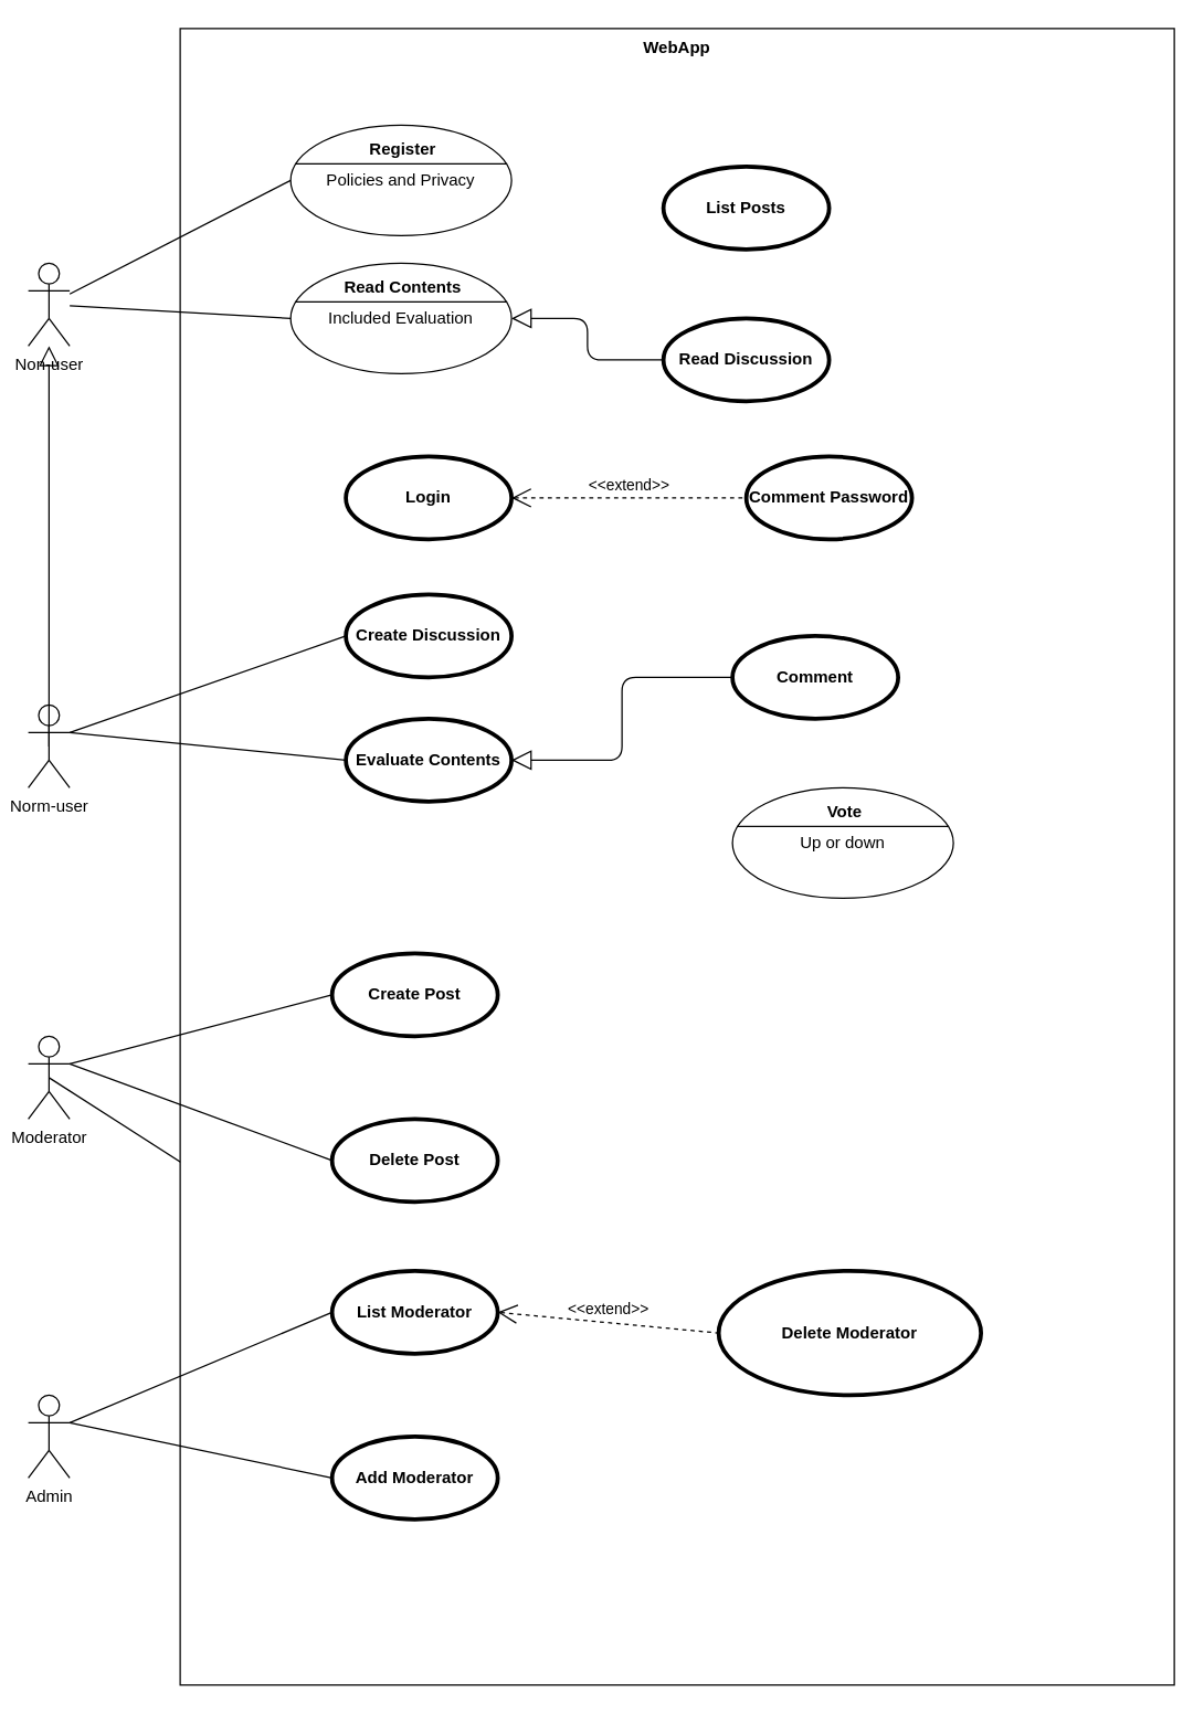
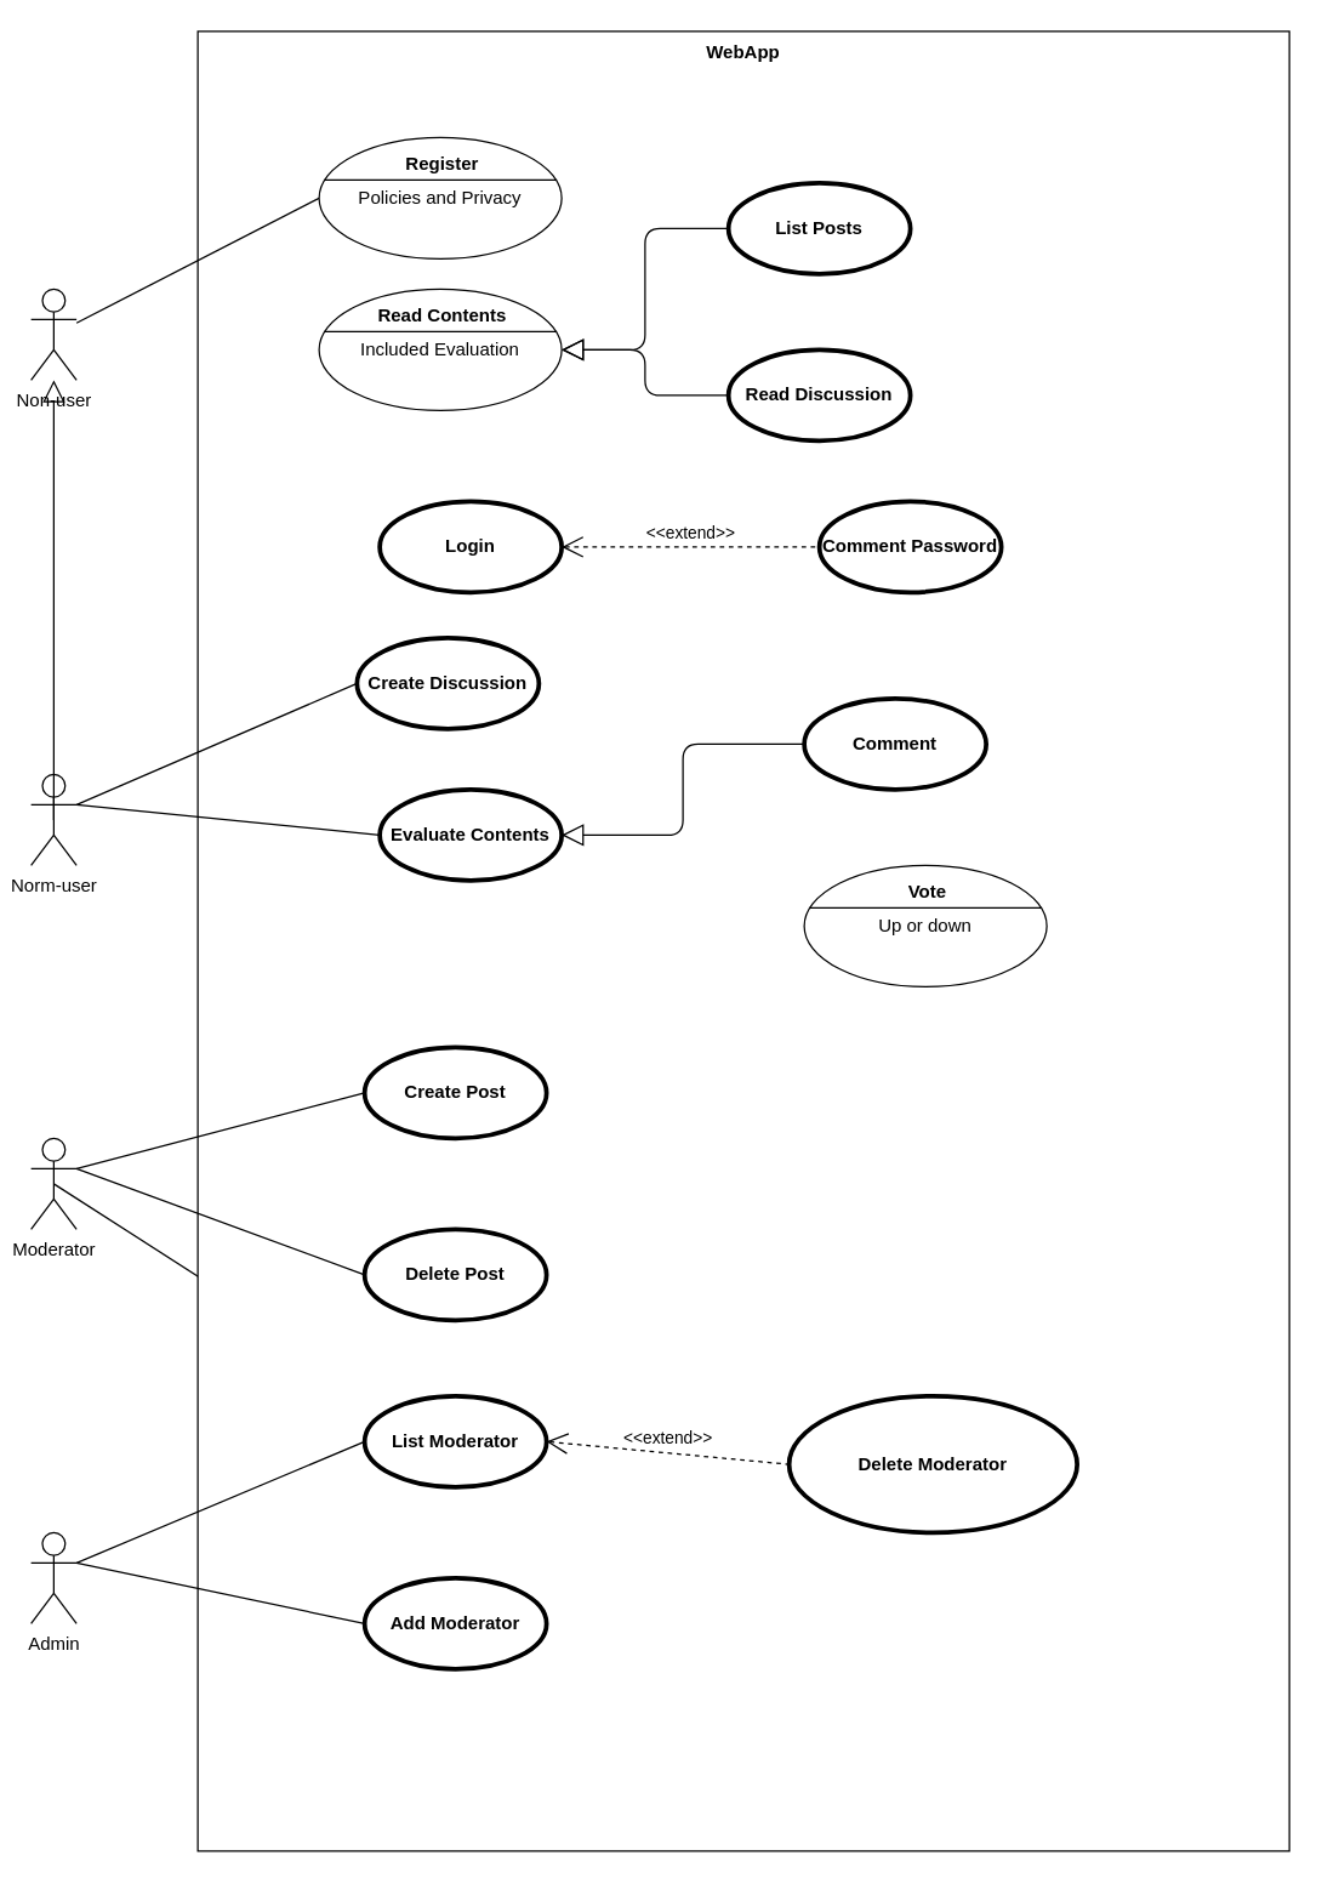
  <mxCell id="0" />
  <mxCell id="1" parent="0" />
  <mxCell id="2" value="Non-user" style="shape=umlActor;verticalLabelPosition=bottom;verticalAlign=top;html=1;outlineConnect=0;" vertex="1" parent="1"><mxGeometry x="20" y="190" width="30" height="60" as="geometry" /></mxCell>
  <mxCell id="3" value="Norm-user" style="shape=umlActor;verticalLabelPosition=bottom;verticalAlign=top;html=1;outlineConnect=0;" vertex="1" parent="1"><mxGeometry x="20" y="510" width="30" height="60" as="geometry" /></mxCell>
  <mxCell id="4" value="Admin" style="shape=umlActor;verticalLabelPosition=bottom;verticalAlign=top;html=1;outlineConnect=0;" vertex="1" parent="1"><mxGeometry x="20" y="1010" width="30" height="60" as="geometry" /></mxCell>
  <mxCell id="5" value="Moderator&lt;br&gt;" style="shape=umlActor;verticalLabelPosition=bottom;verticalAlign=top;html=1;outlineConnect=0;" vertex="1" parent="1"><mxGeometry x="20" y="750" width="30" height="60" as="geometry" /></mxCell>
  <mxCell id="6" value="" style="edgeStyle=none;html=1;endArrow=block;endFill=0;endSize=12;verticalAlign=bottom;exitX=0.5;exitY=0.5;exitDx=0;exitDy=0;exitPerimeter=0;" edge="1" parent="1" source="3" target="2"><mxGeometry width="160" relative="1" as="geometry"><mxPoint x="-190" y="520" as="sourcePoint" /><mxPoint x="-90" y="440" as="targetPoint" /></mxGeometry></mxCell>
  <mxCell id="7" value="" style="edgeStyle=none;html=1;endArrow=block;endFill=0;endSize=12;verticalAlign=bottom;exitX=0.5;exitY=0.5;exitDx=0;exitDy=0;exitPerimeter=0;" edge="1" parent="1" source="5" target="22"><mxGeometry width="160" relative="1" as="geometry"><mxPoint x="-95" y="610" as="sourcePoint" /><mxPoint x="-40" y="500" as="targetPoint" /></mxGeometry></mxCell>
  <mxCell id="8" value="WebApp" style="shape=rect;html=1;verticalAlign=top;fontStyle=1;whiteSpace=wrap;align=center;" vertex="1" parent="1"><mxGeometry x="130" y="20" width="720" height="1200" as="geometry" /></mxCell>
  <mxCell id="9" value="Login" style="shape=ellipse;html=1;strokeWidth=3;fontStyle=1;whiteSpace=wrap;align=center;perimeter=ellipsePerimeter;" vertex="1" parent="1"><mxGeometry x="250" y="330" width="120" height="60" as="geometry" /></mxCell>
- <mxCell id="10" value="Create Discussion" style="shape=ellipse;html=1;strokeWidth=3;fontStyle=1;whiteSpace=wrap;align=center;perimeter=ellipsePerimeter;" vertex="1" parent="1"><mxGeometry x="250" y="430" width="120" height="60" as="geometry" /></mxCell>
- <mxCell id="11" value="" style="edgeStyle=none;html=1;endArrow=none;verticalAlign=bottom;entryX=0;entryY=0.5;entryDx=0;entryDy=0;entryPerimeter=0;" edge="1" parent="1" source="2" target="38"><mxGeometry width="160" relative="1" as="geometry"><mxPoint x="70" y="219.5" as="sourcePoint" /><mxPoint x="220" y="220" as="targetPoint" /></mxGeometry></mxCell>
+ <mxCell id="10" value="Create Discussion" style="shape=ellipse;html=1;strokeWidth=3;fontStyle=1;whiteSpace=wrap;align=center;perimeter=ellipsePerimeter;" vertex="1" parent="1"><mxGeometry x="235" y="420" width="120" height="60" as="geometry" /></mxCell>
  <mxCell id="12" value="" style="edgeStyle=none;html=1;endArrow=none;verticalAlign=bottom;entryX=0;entryY=0.5;entryDx=0;entryDy=0;exitX=1;exitY=0.333;exitDx=0;exitDy=0;exitPerimeter=0;" edge="1" parent="1" source="3" target="10"><mxGeometry width="160" relative="1" as="geometry"><mxPoint x="60" y="525" as="sourcePoint" /><mxPoint x="220" y="450" as="targetPoint" /></mxGeometry></mxCell>
  <mxCell id="13" value="" style="edgeStyle=none;html=1;endArrow=none;verticalAlign=bottom;entryX=0;entryY=0.5;entryDx=0;entryDy=0;entryPerimeter=0;" edge="1" parent="1" source="2" target="14"><mxGeometry width="160" relative="1" as="geometry"><mxPoint x="310" y="260" as="sourcePoint" /><mxPoint x="230" y="310" as="targetPoint" /></mxGeometry></mxCell>
  <mxCell id="14" value="Policies and Privacy" style="html=1;shape=mxgraph.sysml.useCaseExtPt;whiteSpace=wrap;align=center;" vertex="1" parent="1"><mxGeometry x="210" y="90" width="160" height="80" as="geometry" /></mxCell>
  <mxCell id="15" value="Register" style="resizable=0;html=1;verticalAlign=middle;align=center;labelBackgroundColor=none;fontStyle=1;" connectable="0" vertex="1" parent="14"><mxGeometry x="80" y="17" as="geometry" /></mxCell>
  <mxCell id="16" value="Comment Password" style="shape=ellipse;html=1;strokeWidth=3;fontStyle=1;whiteSpace=wrap;align=center;perimeter=ellipsePerimeter;" vertex="1" parent="1"><mxGeometry x="540" y="330" width="120" height="60" as="geometry" /></mxCell>
  <mxCell id="17" value="&amp;lt;&amp;lt;extend&amp;gt;&amp;gt;" style="edgeStyle=none;html=1;startArrow=open;endArrow=none;startSize=12;verticalAlign=bottom;dashed=1;labelBackgroundColor=none;entryX=0;entryY=0.5;entryDx=0;entryDy=0;exitX=1;exitY=0.5;exitDx=0;exitDy=0;" edge="1" parent="1" source="9" target="16"><mxGeometry width="160" relative="1" as="geometry"><mxPoint x="440" y="210" as="sourcePoint" /><mxPoint x="520" y="209.5" as="targetPoint" /></mxGeometry></mxCell>
  <mxCell id="18" value="Evaluate Contents" style="shape=ellipse;html=1;strokeWidth=3;fontStyle=1;whiteSpace=wrap;align=center;perimeter=ellipsePerimeter;" vertex="1" parent="1"><mxGeometry x="250" y="520" width="120" height="60" as="geometry" /></mxCell>
  <mxCell id="19" value="Create Post" style="shape=ellipse;html=1;strokeWidth=3;fontStyle=1;whiteSpace=wrap;align=center;perimeter=ellipsePerimeter;" vertex="1" parent="1"><mxGeometry x="240" y="690" width="120" height="60" as="geometry" /></mxCell>
  <mxCell id="20" value="" style="edgeStyle=none;html=1;endArrow=none;verticalAlign=bottom;exitX=1;exitY=0.333;exitDx=0;exitDy=0;exitPerimeter=0;entryX=0;entryY=0.5;entryDx=0;entryDy=0;" edge="1" parent="1" source="5" target="19"><mxGeometry width="160" relative="1" as="geometry"><mxPoint x="110" y="790" as="sourcePoint" /><mxPoint x="270" y="790" as="targetPoint" /></mxGeometry></mxCell>
  <mxCell id="21" value="" style="edgeStyle=none;html=1;endArrow=none;verticalAlign=bottom;entryX=0;entryY=0.5;entryDx=0;entryDy=0;exitX=1;exitY=0.333;exitDx=0;exitDy=0;exitPerimeter=0;" edge="1" parent="1" source="3" target="18"><mxGeometry width="160" relative="1" as="geometry"><mxPoint x="70" y="520" as="sourcePoint" /><mxPoint x="470" y="480" as="targetPoint" /></mxGeometry></mxCell>
  <mxCell id="22" value="List Moderator" style="shape=ellipse;html=1;strokeWidth=3;fontStyle=1;whiteSpace=wrap;align=center;perimeter=ellipsePerimeter;" vertex="1" parent="1"><mxGeometry x="240" y="920" width="120" height="60" as="geometry" /></mxCell>
  <mxCell id="23" value="" style="edgeStyle=none;html=1;endArrow=none;verticalAlign=bottom;exitX=1;exitY=0.333;exitDx=0;exitDy=0;exitPerimeter=0;entryX=0;entryY=0.5;entryDx=0;entryDy=0;" edge="1" parent="1" source="4" target="22"><mxGeometry width="160" relative="1" as="geometry"><mxPoint x="310" y="960" as="sourcePoint" /><mxPoint x="450" y="960" as="targetPoint" /></mxGeometry></mxCell>
  <mxCell id="24" value="" style="edgeStyle=elbowEdgeStyle;html=1;endArrow=block;endFill=0;endSize=12;verticalAlign=bottom;entryX=1;entryY=0.5;entryDx=0;entryDy=0;exitX=0;exitY=0.5;exitDx=0;exitDy=0;" edge="1" parent="1" source="25" target="18"><mxGeometry width="160" relative="1" as="geometry"><mxPoint x="450" y="470" as="sourcePoint" /><mxPoint x="610" y="470" as="targetPoint" /></mxGeometry></mxCell>
  <mxCell id="25" value="Comment" style="shape=ellipse;html=1;strokeWidth=3;fontStyle=1;whiteSpace=wrap;align=center;perimeter=ellipsePerimeter;" vertex="1" parent="1"><mxGeometry x="530" y="460" width="120" height="60" as="geometry" /></mxCell>
  <mxCell id="26" value="Up or down" style="html=1;shape=mxgraph.sysml.useCaseExtPt;whiteSpace=wrap;align=center;" vertex="1" parent="1"><mxGeometry x="530" y="570" width="160" height="80" as="geometry" /></mxCell>
  <mxCell id="27" value="Vote" style="resizable=0;html=1;verticalAlign=middle;align=center;labelBackgroundColor=none;fontStyle=1;" connectable="0" vertex="1" parent="26"><mxGeometry x="80" y="17" as="geometry" /></mxCell>
  <mxCell id="28" value="Read Discussion" style="shape=ellipse;html=1;strokeWidth=3;fontStyle=1;whiteSpace=wrap;align=center;perimeter=ellipsePerimeter;" vertex="1" parent="1"><mxGeometry x="480" y="230" width="120" height="60" as="geometry" /></mxCell>
  <mxCell id="29" value="List Posts" style="shape=ellipse;html=1;strokeWidth=3;fontStyle=1;whiteSpace=wrap;align=center;perimeter=ellipsePerimeter;" vertex="1" parent="1"><mxGeometry x="480" y="120" width="120" height="60" as="geometry" /></mxCell>
+ <mxCell id="30" value="" style="edgeStyle=elbowEdgeStyle;html=1;endArrow=block;endFill=0;endSize=12;verticalAlign=bottom;entryX=1;entryY=0.5;entryDx=0;entryDy=0;exitX=0;exitY=0.5;exitDx=0;exitDy=0;entryPerimeter=0;" edge="1" parent="1" source="29" target="38"><mxGeometry width="160" relative="1" as="geometry"><mxPoint x="310" y="280" as="sourcePoint" /><mxPoint x="340" y="220" as="targetPoint" /></mxGeometry></mxCell>
  <mxCell id="31" value="" style="edgeStyle=elbowEdgeStyle;html=1;endArrow=block;endFill=0;endSize=12;verticalAlign=bottom;exitX=0;exitY=0.5;exitDx=0;exitDy=0;entryX=1;entryY=0.5;entryDx=0;entryDy=0;entryPerimeter=0;" edge="1" parent="1" source="28" target="38"><mxGeometry width="160" relative="1" as="geometry"><mxPoint x="310" y="280" as="sourcePoint" /><mxPoint x="340" y="220" as="targetPoint" /></mxGeometry></mxCell>
  <mxCell id="32" value="Delete Moderator" style="shape=ellipse;html=1;strokeWidth=3;fontStyle=1;whiteSpace=wrap;align=center;perimeter=ellipsePerimeter;" vertex="1" parent="1"><mxGeometry x="520" y="920" width="190" height="90" as="geometry" /></mxCell>
  <mxCell id="33" value="Add Moderator" style="shape=ellipse;html=1;strokeWidth=3;fontStyle=1;whiteSpace=wrap;align=center;perimeter=ellipsePerimeter;" vertex="1" parent="1"><mxGeometry x="240" y="1040" width="120" height="60" as="geometry" /></mxCell>
  <mxCell id="34" value="" style="edgeStyle=none;html=1;endArrow=none;verticalAlign=bottom;exitX=1;exitY=0.333;exitDx=0;exitDy=0;exitPerimeter=0;entryX=0;entryY=0.5;entryDx=0;entryDy=0;" edge="1" parent="1" source="4" target="33"><mxGeometry width="160" relative="1" as="geometry"><mxPoint x="310" y="1130" as="sourcePoint" /><mxPoint x="470" y="1130" as="targetPoint" /></mxGeometry></mxCell>
  <mxCell id="35" value="&amp;lt;&amp;lt;extend&amp;gt;&amp;gt;" style="edgeStyle=none;html=1;startArrow=open;endArrow=none;startSize=12;verticalAlign=bottom;dashed=1;labelBackgroundColor=none;exitX=1;exitY=0.5;exitDx=0;exitDy=0;entryX=0;entryY=0.5;entryDx=0;entryDy=0;" edge="1" parent="1" source="22" target="32"><mxGeometry width="160" relative="1" as="geometry"><mxPoint x="310" y="1020" as="sourcePoint" /><mxPoint x="470" y="1020" as="targetPoint" /></mxGeometry></mxCell>
  <mxCell id="36" value="Delete Post" style="shape=ellipse;html=1;strokeWidth=3;fontStyle=1;whiteSpace=wrap;align=center;perimeter=ellipsePerimeter;gradientColor=none;" vertex="1" parent="1"><mxGeometry x="240" y="810" width="120" height="60" as="geometry" /></mxCell>
  <mxCell id="37" value="" style="edgeStyle=none;html=1;endArrow=none;verticalAlign=bottom;exitX=1;exitY=0.333;exitDx=0;exitDy=0;exitPerimeter=0;entryX=0;entryY=0.5;entryDx=0;entryDy=0;" edge="1" parent="1" source="5" target="36"><mxGeometry width="160" relative="1" as="geometry"><mxPoint x="340" y="910" as="sourcePoint" /><mxPoint x="500" y="910" as="targetPoint" /></mxGeometry></mxCell>
  <mxCell id="38" value="Included Evaluation" style="html=1;shape=mxgraph.sysml.useCaseExtPt;whiteSpace=wrap;align=center;gradientColor=none;" vertex="1" parent="1"><mxGeometry x="210" y="190" width="160" height="80" as="geometry" /></mxCell>
  <mxCell id="39" value="Read Contents" style="resizable=0;html=1;verticalAlign=middle;align=center;labelBackgroundColor=none;fontStyle=1;" connectable="0" vertex="1" parent="38"><mxGeometry x="80" y="17" as="geometry" /></mxCell>
